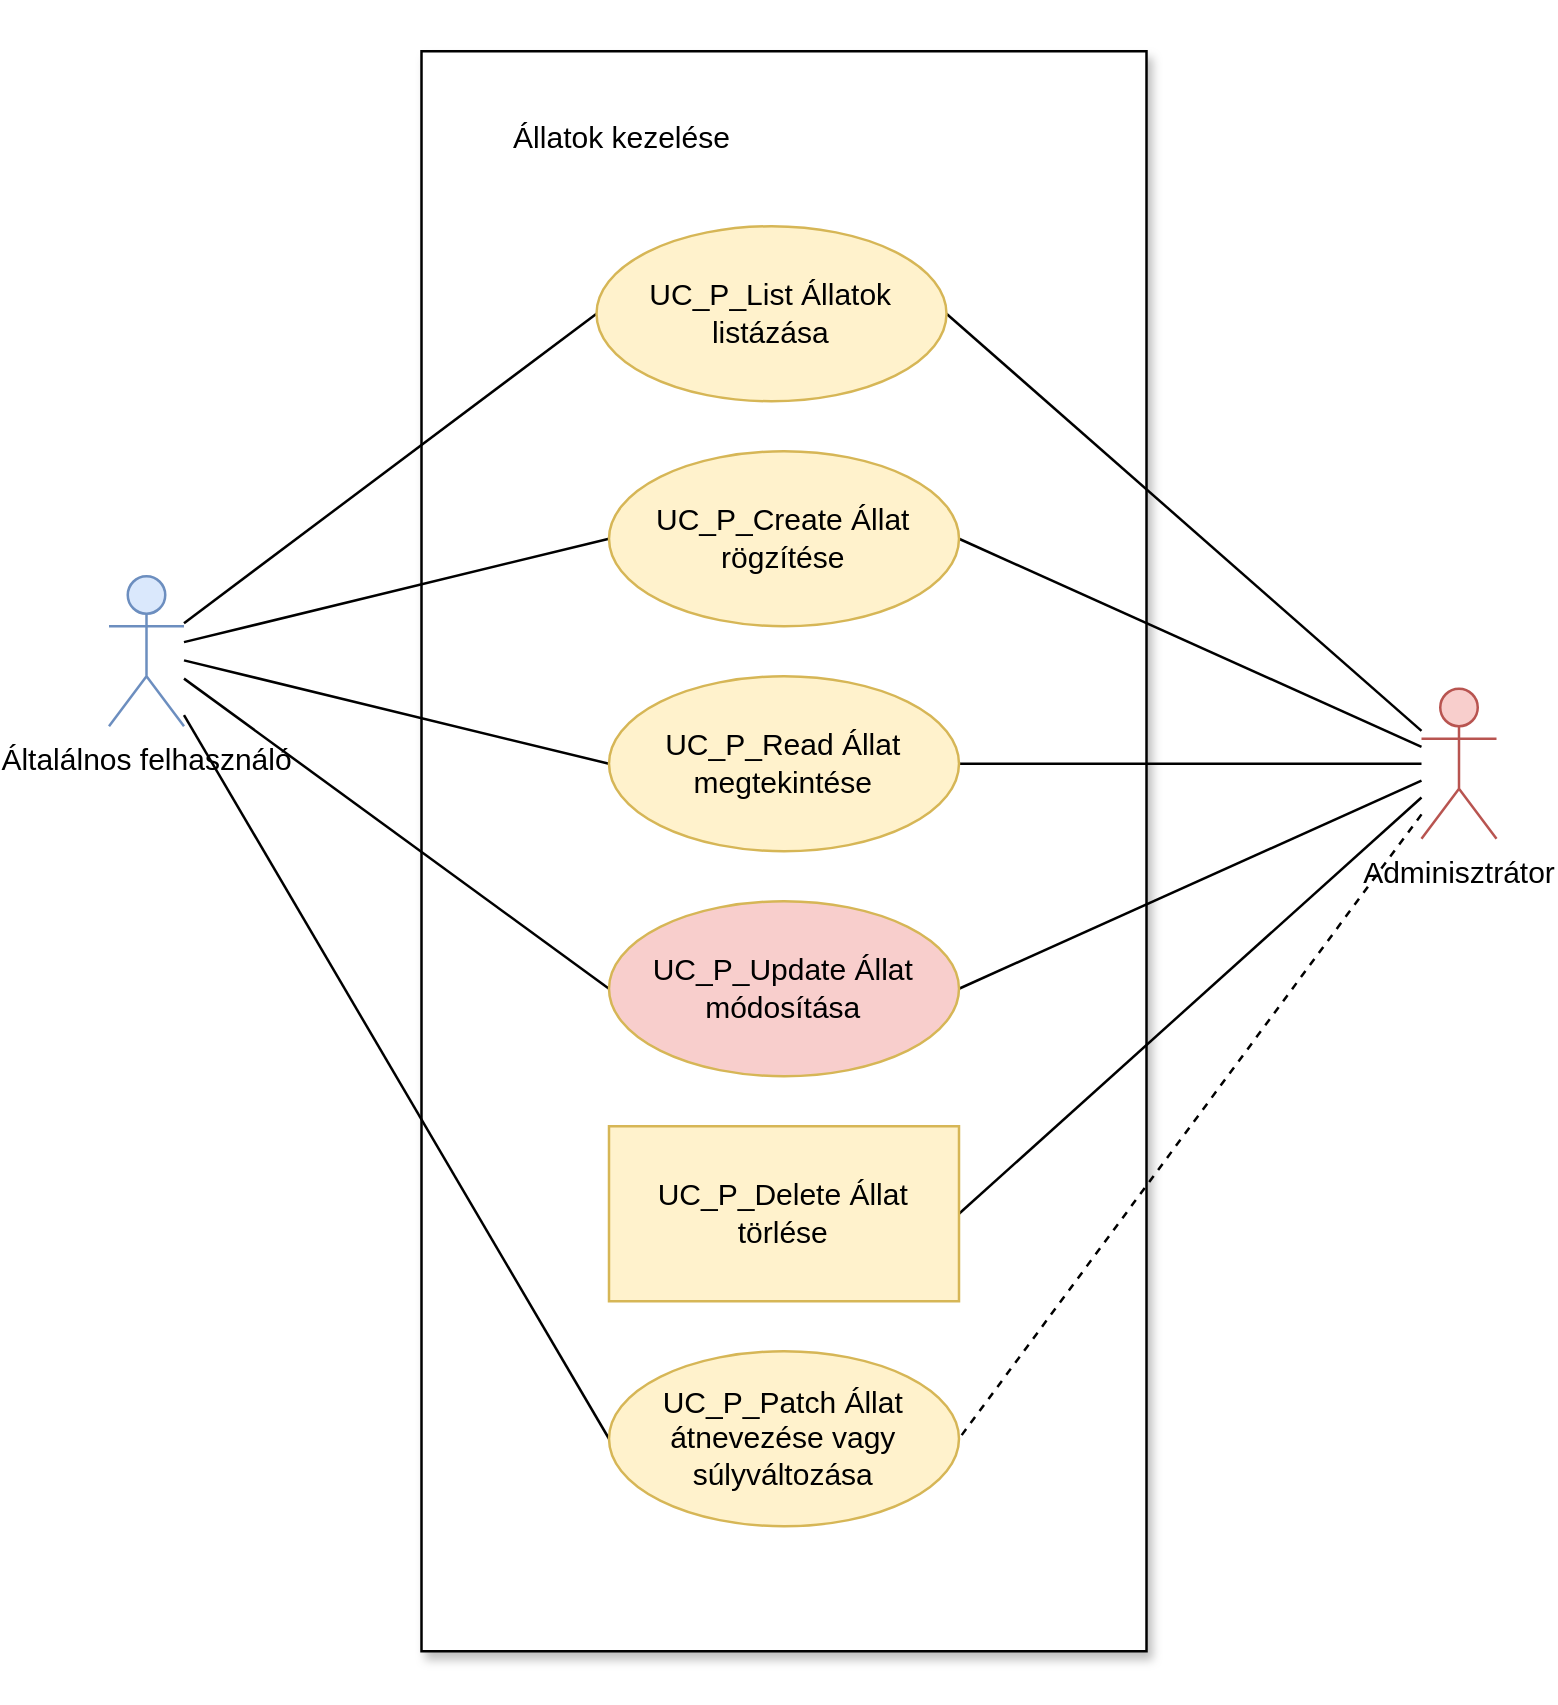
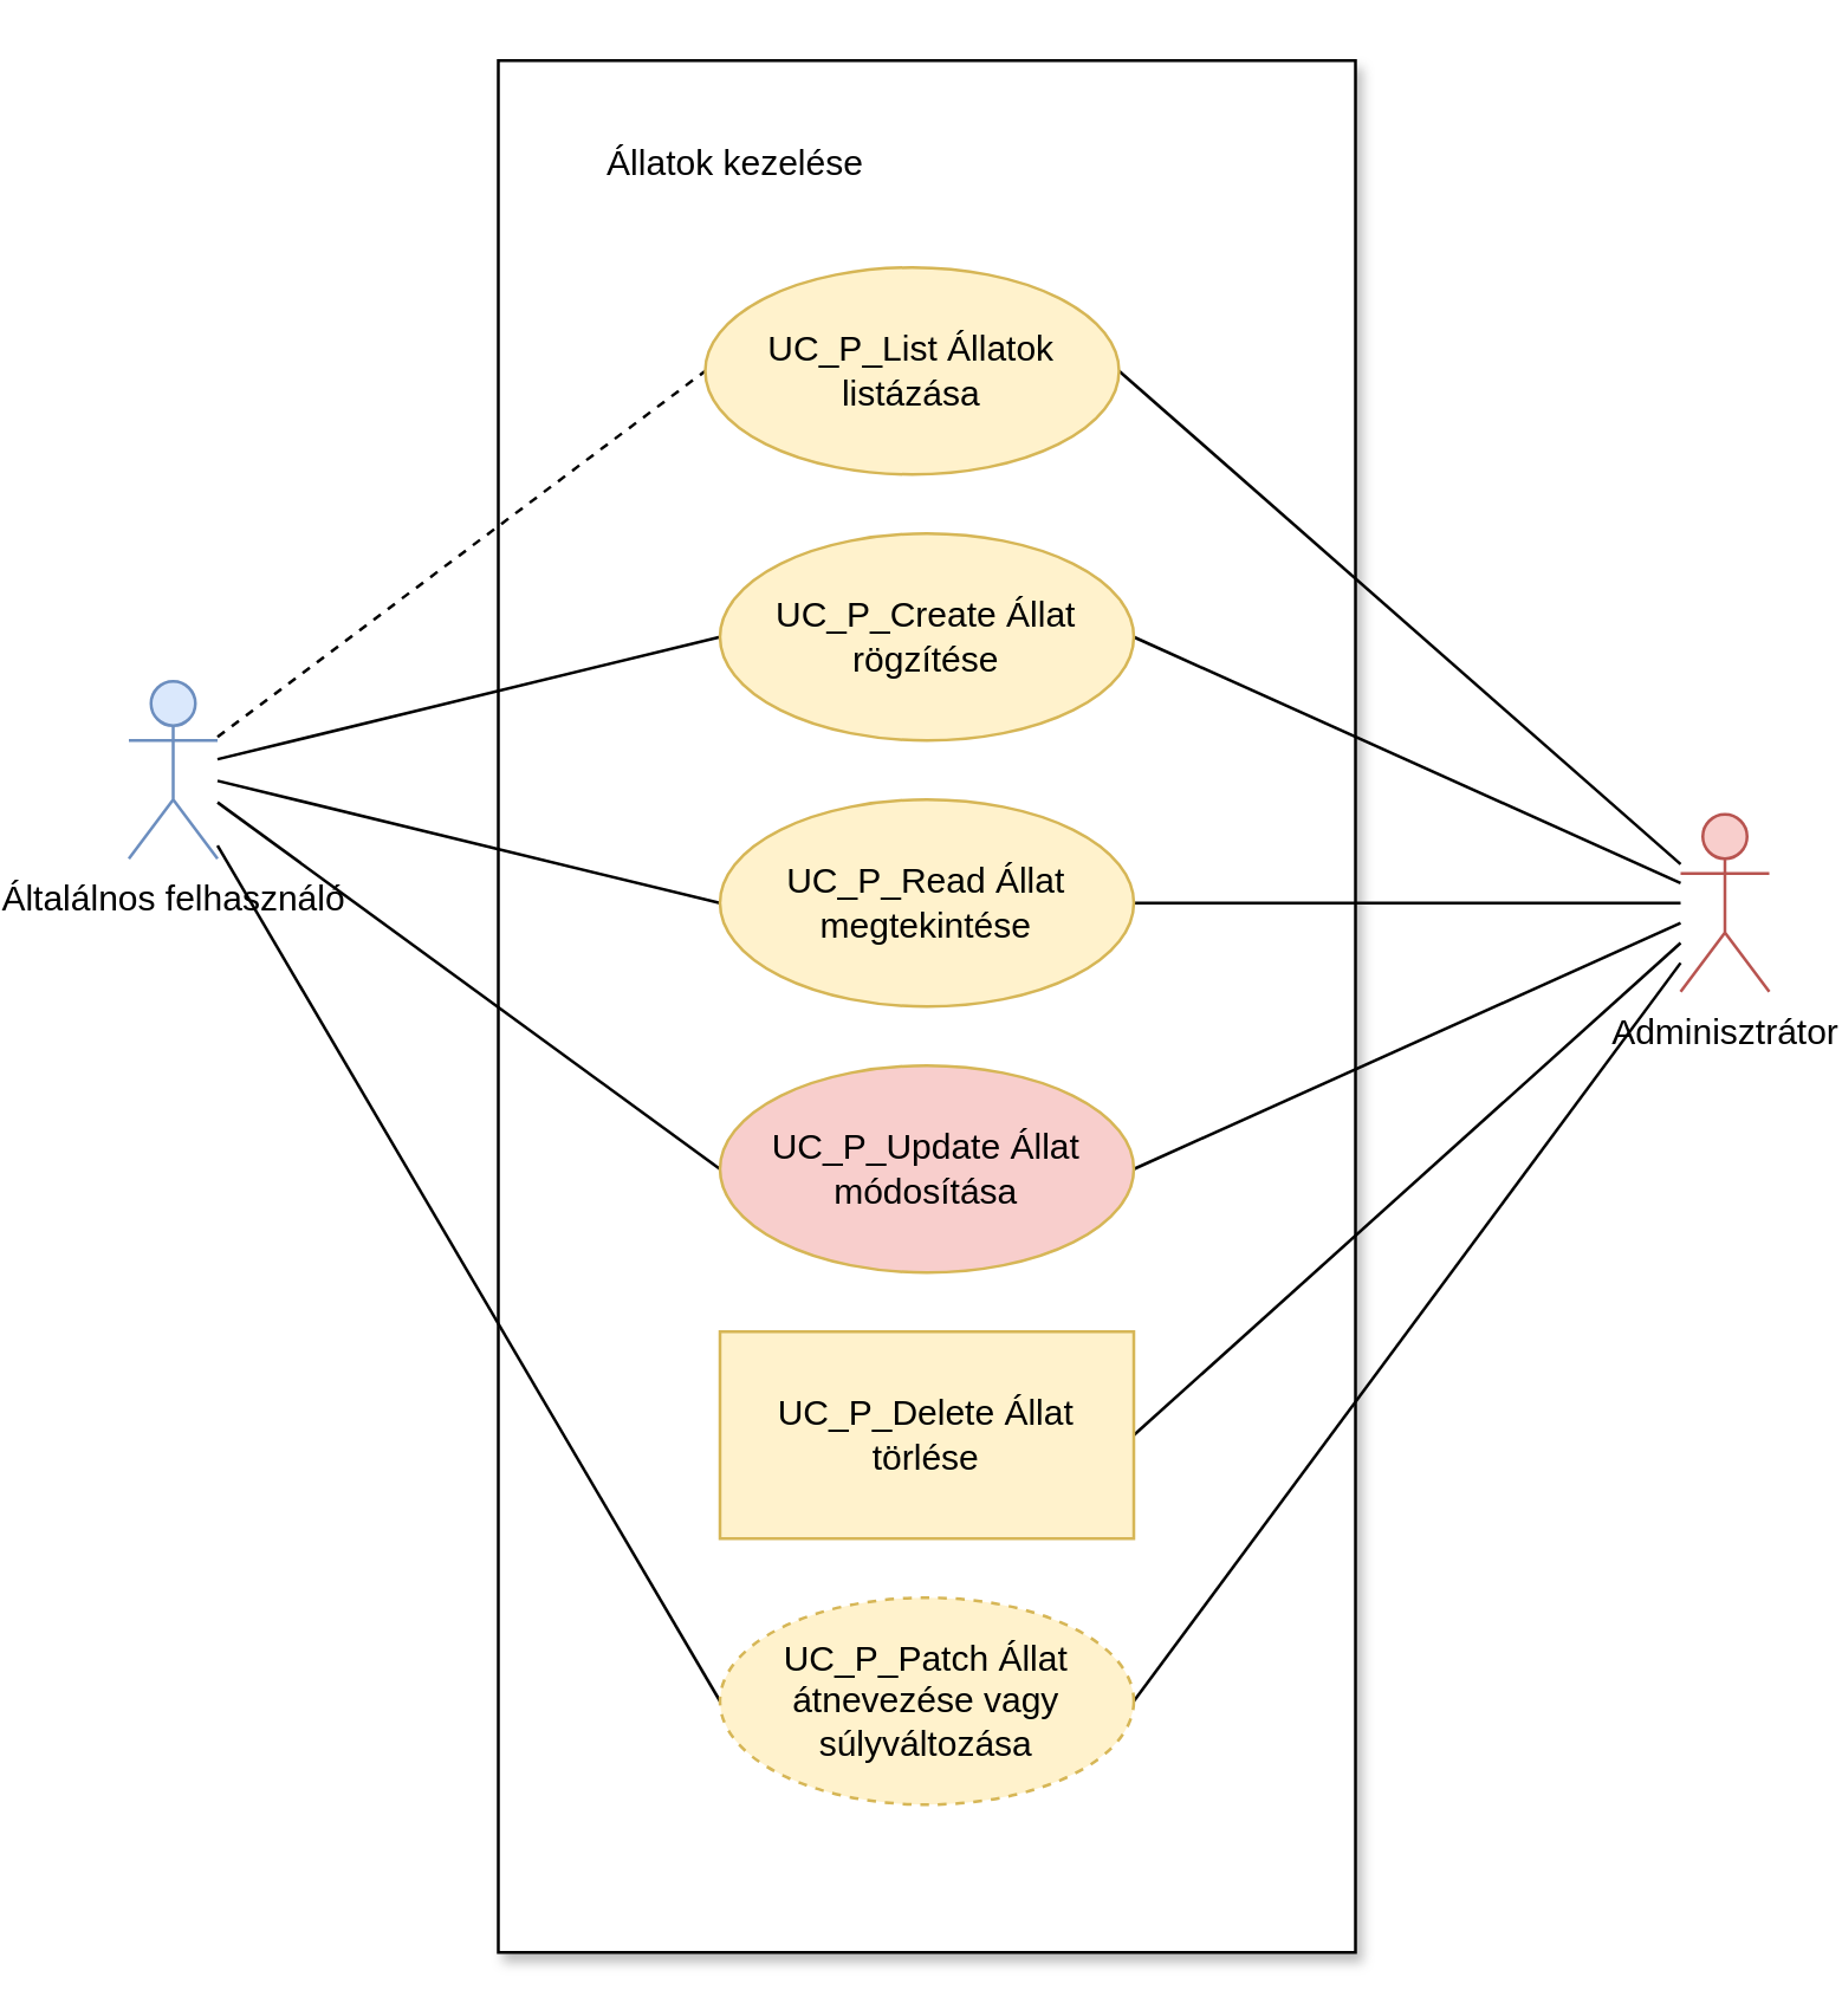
  <mxCell id="0" />
  <mxCell id="1" parent="0" />
  <mxCell id="2" value="" style="html=1;whiteSpace=wrap;shadow=1;" vertex="1" parent="1"><mxGeometry x="145" y="20" width="290" height="640" as="geometry" /></mxCell>
- <mxCell id="3" style="rounded=0;orthogonalLoop=1;jettySize=auto;html=1;entryX=0;entryY=0.5;entryDx=0;entryDy=0;endArrow=none;endFill=0;" edge="1" parent="1" source="8" target="17"><mxGeometry relative="1" as="geometry" /></mxCell>
+ <mxCell id="3" style="rounded=0;orthogonalLoop=1;jettySize=auto;html=1;entryX=0;entryY=0.5;entryDx=0;entryDy=0;endArrow=none;endFill=0;dashed=1;" edge="1" parent="1" source="8" target="17"><mxGeometry relative="1" as="geometry" /></mxCell>
  <mxCell id="4" style="rounded=0;orthogonalLoop=1;jettySize=auto;html=1;entryX=0;entryY=0.5;entryDx=0;entryDy=0;endArrow=none;endFill=0;" edge="1" parent="1" source="8" target="18"><mxGeometry relative="1" as="geometry" /></mxCell>
  <mxCell id="5" style="rounded=0;orthogonalLoop=1;jettySize=auto;html=1;entryX=0;entryY=0.5;entryDx=0;entryDy=0;endArrow=none;endFill=0;" edge="1" parent="1" source="8" target="19"><mxGeometry relative="1" as="geometry" /></mxCell>
  <mxCell id="6" style="rounded=0;orthogonalLoop=1;jettySize=auto;html=1;entryX=0;entryY=0.5;entryDx=0;entryDy=0;endArrow=none;endFill=0;" edge="1" parent="1" source="8" target="20"><mxGeometry relative="1" as="geometry" /></mxCell>
  <mxCell id="7" style="rounded=0;orthogonalLoop=1;jettySize=auto;html=1;entryX=0;entryY=0.5;entryDx=0;entryDy=0;endArrow=none;endFill=0;" edge="1" parent="1" source="8" target="22"><mxGeometry relative="1" as="geometry" /></mxCell>
  <mxCell id="8" value="Általálnos felhasználó" style="shape=umlActor;verticalLabelPosition=bottom;verticalAlign=top;html=1;fillColor=#dae8fc;strokeColor=#6c8ebf;" vertex="1" parent="1"><mxGeometry x="20" y="230" width="30" height="60" as="geometry" /></mxCell>
  <mxCell id="9" style="rounded=0;orthogonalLoop=1;jettySize=auto;html=1;entryX=1;entryY=0.5;entryDx=0;entryDy=0;endArrow=none;endFill=0;" edge="1" parent="1" source="15" target="17"><mxGeometry relative="1" as="geometry" /></mxCell>
  <mxCell id="10" style="rounded=0;orthogonalLoop=1;jettySize=auto;html=1;entryX=1;entryY=0.5;entryDx=0;entryDy=0;endArrow=none;endFill=0;" edge="1" parent="1" source="15" target="18"><mxGeometry relative="1" as="geometry" /></mxCell>
  <mxCell id="11" style="rounded=0;orthogonalLoop=1;jettySize=auto;html=1;entryX=1;entryY=0.5;entryDx=0;entryDy=0;endArrow=none;endFill=0;" edge="1" parent="1" source="15" target="19"><mxGeometry relative="1" as="geometry" /></mxCell>
  <mxCell id="12" style="rounded=0;orthogonalLoop=1;jettySize=auto;html=1;entryX=1;entryY=0.5;entryDx=0;entryDy=0;endArrow=none;endFill=0;" edge="1" parent="1" source="15" target="20"><mxGeometry relative="1" as="geometry" /></mxCell>
  <mxCell id="13" style="rounded=0;orthogonalLoop=1;jettySize=auto;html=1;entryX=1;entryY=0.5;entryDx=0;entryDy=0;endArrow=none;endFill=0;" edge="1" parent="1" source="15" target="21"><mxGeometry relative="1" as="geometry" /></mxCell>
- <mxCell id="14" style="rounded=0;orthogonalLoop=1;jettySize=auto;html=1;entryX=1;entryY=0.5;entryDx=0;entryDy=0;endArrow=none;endFill=0;dashed=1;" edge="1" parent="1" source="15" target="22"><mxGeometry relative="1" as="geometry" /></mxCell>
+ <mxCell id="14" style="rounded=0;orthogonalLoop=1;jettySize=auto;html=1;entryX=1;entryY=0.5;entryDx=0;entryDy=0;endArrow=none;endFill=0;" edge="1" parent="1" source="15" target="22"><mxGeometry relative="1" as="geometry" /></mxCell>
  <mxCell id="15" value="Adminisztrátor" style="shape=umlActor;verticalLabelPosition=bottom;verticalAlign=top;html=1;fillColor=#f8cecc;strokeColor=#b85450;" vertex="1" parent="1"><mxGeometry x="545" y="275" width="30" height="60" as="geometry" /></mxCell>
  <mxCell id="16" value="Állatok kezelése" style="text;html=1;align=center;verticalAlign=middle;resizable=0;points=[];autosize=1;strokeColor=none;fillColor=none;" vertex="1" parent="1"><mxGeometry x="170" y="40" width="110" height="30" as="geometry" /></mxCell>
  <mxCell id="17" value="UC_P_List Állatok listázása" style="ellipse;whiteSpace=wrap;html=1;fillColor=#fff2cc;strokeColor=#d6b656;" vertex="1" parent="1"><mxGeometry x="215" y="90" width="140" height="70" as="geometry" /></mxCell>
  <mxCell id="18" value="UC_P_Create Állat rögzítése" style="ellipse;whiteSpace=wrap;html=1;fillColor=#fff2cc;strokeColor=#d6b656;" vertex="1" parent="1"><mxGeometry x="220" y="180" width="140" height="70" as="geometry" /></mxCell>
  <mxCell id="19" value="UC_P_Read Állat megtekintése" style="ellipse;whiteSpace=wrap;html=1;fillColor=#fff2cc;strokeColor=#d6b656;" vertex="1" parent="1"><mxGeometry x="220" y="270" width="140" height="70" as="geometry" /></mxCell>
  <mxCell id="20" value="UC_P_Update Állat módosítása" style="ellipse;whiteSpace=wrap;html=1;fillColor=#f8cecc;strokeColor=#d6b656;" vertex="1" parent="1"><mxGeometry x="220" y="360" width="140" height="70" as="geometry" /></mxCell>
  <mxCell id="21" value="UC_P_Delete Állat törlése" style="whiteSpace=wrap;html=1;fillColor=#fff2cc;strokeColor=#d6b656;rounded=0;" vertex="1" parent="1"><mxGeometry x="220" y="450" width="140" height="70" as="geometry" /></mxCell>
- <mxCell id="22" value="UC_P_Patch Állat átnevezése vagy súlyváltozása" style="ellipse;whiteSpace=wrap;html=1;fillColor=#fff2cc;strokeColor=#d6b656;" vertex="1" parent="1"><mxGeometry x="220" y="540" width="140" height="70" as="geometry" /></mxCell>
+ <mxCell id="22" value="UC_P_Patch Állat átnevezése vagy súlyváltozása" style="ellipse;whiteSpace=wrap;html=1;fillColor=#fff2cc;strokeColor=#d6b656;dashed=1;" vertex="1" parent="1"><mxGeometry x="220" y="540" width="140" height="70" as="geometry" /></mxCell>
